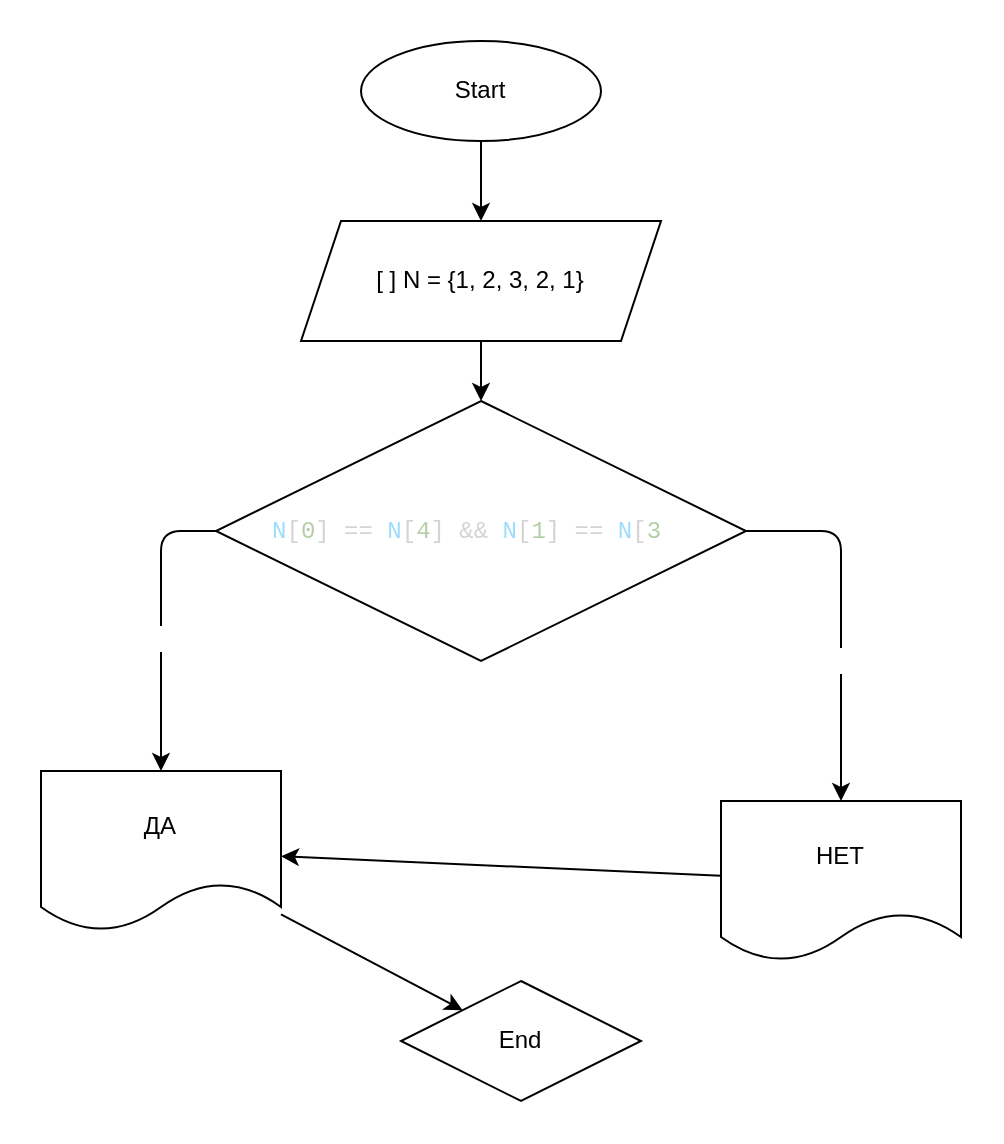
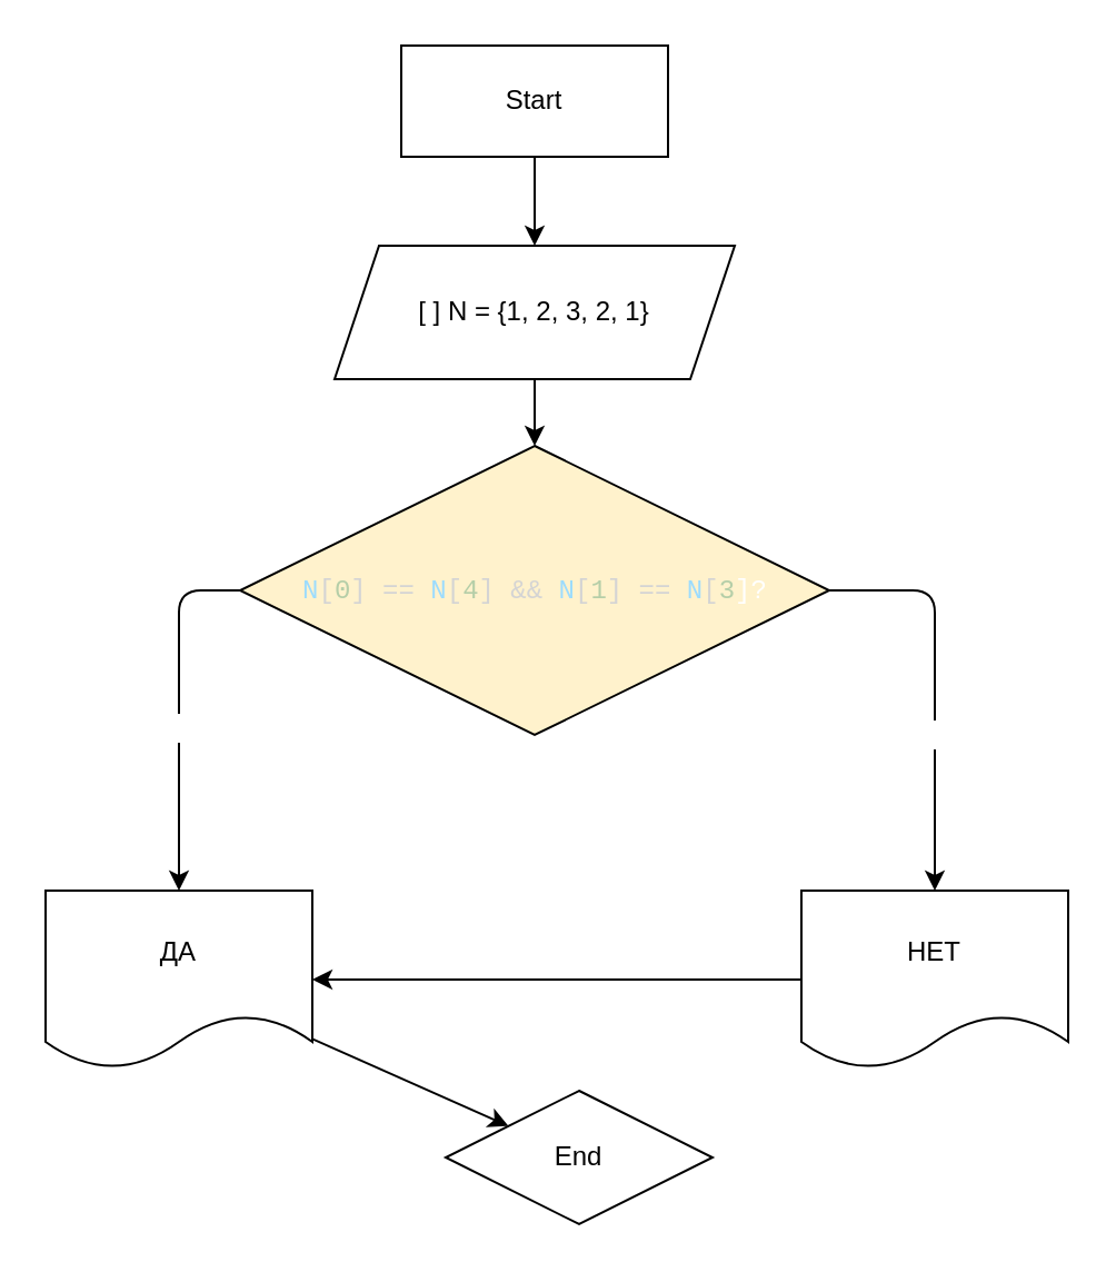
  <mxCell id="0" />
  <mxCell id="1" parent="0" />
  <mxCell id="2" value="" style="edgeStyle=none;html=1;" edge="1" parent="1" source="3" target="5"><mxGeometry relative="1" as="geometry" /></mxCell>
- <mxCell id="3" value="Start" style="ellipse;whiteSpace=wrap;html=1;" vertex="1" parent="1"><mxGeometry x="180" y="20" width="120" height="50" as="geometry" /></mxCell>
+ <mxCell id="3" value="Start" style="whiteSpace=wrap;html=1;rounded=0;" vertex="1" parent="1"><mxGeometry x="180" y="20" width="120" height="50" as="geometry" /></mxCell>
  <mxCell id="4" value="" style="edgeStyle=none;html=1;fontColor=#FFFFFF;" edge="1" parent="1" source="5" target="10"><mxGeometry relative="1" as="geometry" /></mxCell>
  <mxCell id="5" value="[ ] N = {1, 2, 3, 2, 1}" style="shape=parallelogram;perimeter=parallelogramPerimeter;whiteSpace=wrap;html=1;fixedSize=1;" vertex="1" parent="1"><mxGeometry x="150" y="110" width="180" height="60" as="geometry" /></mxCell>
  <mxCell id="6" value="" style="edgeStyle=none;html=1;fontColor=#FFFFFF;exitX=0;exitY=0.5;exitDx=0;exitDy=0;" edge="1" parent="1" source="10" target="12"><mxGeometry relative="1" as="geometry"><Array as="points"><mxPoint x="80" y="265" /></Array></mxGeometry></mxCell>
  <mxCell id="7" value="Yes" style="edgeLabel;html=1;align=center;verticalAlign=middle;resizable=0;points=[];fontColor=#FFFFFF;" vertex="1" connectable="0" parent="6"><mxGeometry x="0.089" relative="1" as="geometry"><mxPoint y="1" as="offset" /></mxGeometry></mxCell>
  <mxCell id="8" value="" style="edgeStyle=none;html=1;fontColor=#FFFFFF;exitX=1;exitY=0.5;exitDx=0;exitDy=0;" edge="1" parent="1" source="10" target="14"><mxGeometry relative="1" as="geometry"><Array as="points"><mxPoint x="420" y="265" /></Array></mxGeometry></mxCell>
  <mxCell id="9" value="No" style="edgeLabel;html=1;align=center;verticalAlign=middle;resizable=0;points=[];fontColor=#FFFFFF;" vertex="1" connectable="0" parent="8"><mxGeometry x="0.101" y="3" relative="1" as="geometry"><mxPoint x="-3" y="12" as="offset" /></mxGeometry></mxCell>
- <mxCell id="10" value="&lt;div style=&quot;font-family: &amp;#34;menlo&amp;#34; , &amp;#34;monaco&amp;#34; , &amp;#34;courier new&amp;#34; , monospace ; line-height: 18px&quot;&gt;&lt;font color=&quot;#9cdcfe&quot;&gt;N&lt;/font&gt;&lt;font color=&quot;#d4d4d4&quot;&gt;[&lt;/font&gt;&lt;span style=&quot;color: rgb(181 , 206 , 168)&quot;&gt;0&lt;/span&gt;&lt;font color=&quot;#d4d4d4&quot;&gt;] == &lt;/font&gt;&lt;span style=&quot;color: rgb(156 , 220 , 254)&quot;&gt;N&lt;/span&gt;&lt;font color=&quot;#d4d4d4&quot;&gt;[&lt;/font&gt;&lt;span style=&quot;color: rgb(181 , 206 , 168)&quot;&gt;4&lt;/span&gt;&lt;font color=&quot;#d4d4d4&quot;&gt;] &amp;amp;&amp;amp; &lt;/font&gt;&lt;span style=&quot;color: rgb(156 , 220 , 254)&quot;&gt;N&lt;/span&gt;&lt;font color=&quot;#d4d4d4&quot;&gt;[&lt;/font&gt;&lt;span style=&quot;color: rgb(181 , 206 , 168)&quot;&gt;1&lt;/span&gt;&lt;font color=&quot;#d4d4d4&quot;&gt;] == &lt;/font&gt;&lt;span style=&quot;color: rgb(156 , 220 , 254)&quot;&gt;N&lt;/span&gt;&lt;font color=&quot;#d4d4d4&quot;&gt;[&lt;/font&gt;&lt;span style=&quot;color: rgb(181 , 206 , 168)&quot;&gt;3&lt;/span&gt;&lt;font color=&quot;#ffffff&quot;&gt;]?&lt;/font&gt;&lt;/div&gt;" style="rhombus;whiteSpace=wrap;html=1;" vertex="1" parent="1"><mxGeometry x="107.5" y="200" width="265" height="130" as="geometry" /></mxCell>
+ <mxCell id="10" value="&lt;div style=&quot;font-family: &amp;#34;menlo&amp;#34; , &amp;#34;monaco&amp;#34; , &amp;#34;courier new&amp;#34; , monospace ; line-height: 18px&quot;&gt;&lt;font color=&quot;#9cdcfe&quot;&gt;N&lt;/font&gt;&lt;font color=&quot;#d4d4d4&quot;&gt;[&lt;/font&gt;&lt;span style=&quot;color: rgb(181 , 206 , 168)&quot;&gt;0&lt;/span&gt;&lt;font color=&quot;#d4d4d4&quot;&gt;] == &lt;/font&gt;&lt;span style=&quot;color: rgb(156 , 220 , 254)&quot;&gt;N&lt;/span&gt;&lt;font color=&quot;#d4d4d4&quot;&gt;[&lt;/font&gt;&lt;span style=&quot;color: rgb(181 , 206 , 168)&quot;&gt;4&lt;/span&gt;&lt;font color=&quot;#d4d4d4&quot;&gt;] &amp;amp;&amp;amp; &lt;/font&gt;&lt;span style=&quot;color: rgb(156 , 220 , 254)&quot;&gt;N&lt;/span&gt;&lt;font color=&quot;#d4d4d4&quot;&gt;[&lt;/font&gt;&lt;span style=&quot;color: rgb(181 , 206 , 168)&quot;&gt;1&lt;/span&gt;&lt;font color=&quot;#d4d4d4&quot;&gt;] == &lt;/font&gt;&lt;span style=&quot;color: rgb(156 , 220 , 254)&quot;&gt;N&lt;/span&gt;&lt;font color=&quot;#d4d4d4&quot;&gt;[&lt;/font&gt;&lt;span style=&quot;color: rgb(181 , 206 , 168)&quot;&gt;3&lt;/span&gt;&lt;font color=&quot;#ffffff&quot;&gt;]?&lt;/font&gt;&lt;/div&gt;" style="rhombus;whiteSpace=wrap;html=1;fillColor=#fff2cc;" vertex="1" parent="1"><mxGeometry x="107.5" y="200" width="265" height="130" as="geometry" /></mxCell>
  <mxCell id="11" value="" style="edgeStyle=none;html=1;fontColor=#FFFFFF;" edge="1" parent="1" source="12" target="15"><mxGeometry relative="1" as="geometry"><mxPoint x="220" y="440" as="targetPoint" /></mxGeometry></mxCell>
- <mxCell id="12" value="ДА" style="shape=document;whiteSpace=wrap;html=1;boundedLbl=1;" vertex="1" parent="1"><mxGeometry x="20" y="385" width="120" height="80" as="geometry" /></mxCell>
+ <mxCell id="12" value="ДА" style="shape=document;whiteSpace=wrap;html=1;boundedLbl=1;" vertex="1" parent="1"><mxGeometry x="20" y="400" width="120" height="80" as="geometry" /></mxCell>
  <mxCell id="13" value="" style="edgeStyle=none;html=1;fontColor=#FFFFFF;" edge="1" parent="1" source="14" target="12"><mxGeometry relative="1" as="geometry" /></mxCell>
  <mxCell id="14" value="НЕТ" style="shape=document;whiteSpace=wrap;html=1;boundedLbl=1;" vertex="1" parent="1"><mxGeometry x="360" y="400" width="120" height="80" as="geometry" /></mxCell>
  <mxCell id="15" value="End" style="rhombus;whiteSpace=wrap;html=1;" vertex="1" parent="1"><mxGeometry x="200" y="490" width="120" height="60" as="geometry" /></mxCell>
